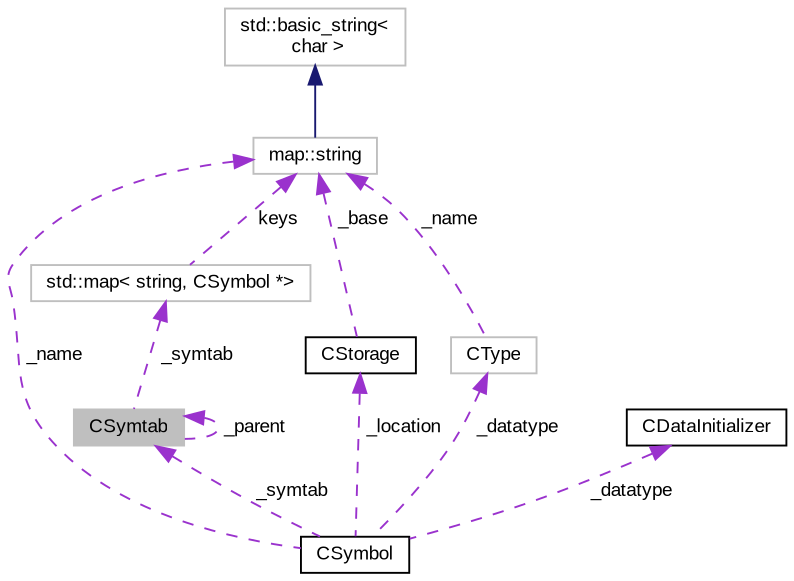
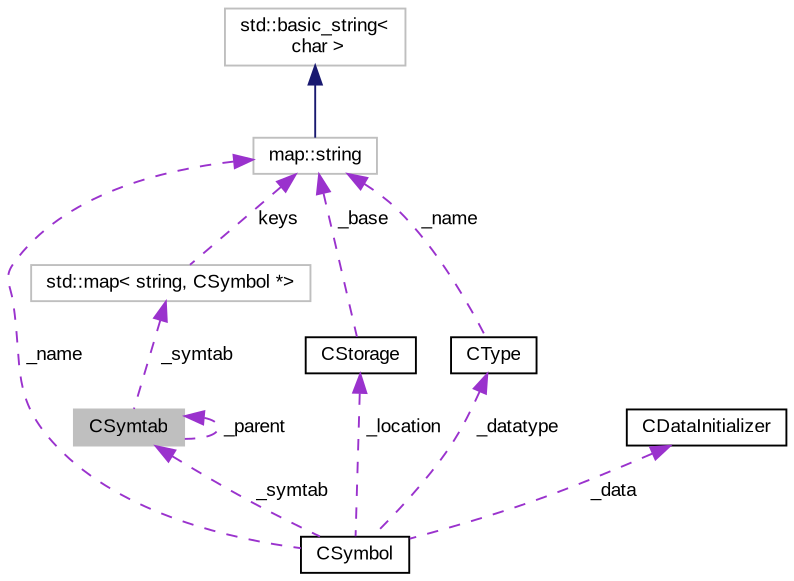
  digraph {
    fontname="Liberation Sans"
    node [color=grey75 fillcolor=white fontname="Liberation Sans" fontsize=10 shape=record style=filled]
    edge [color=darkorchid3 dir=back fontname="Liberation Sans" fontsize=10 labelfontname=Helvetica labelfontsize=10 style=dashed]
    n1 [fillcolor=grey75 fontcolor=black height=0.2 label=CSymtab width=0.4]
    n2 [color=black height=0.2 label=CSymbol width=0.4]
    n3 [height=0.2 label="std::map\< string, CSymbol *\>" width=0.4]
    n4 [height=0.2 label="map::string" width=0.4]
    n5 [color=black height=0.2 label=CStorage width=0.4]
-   n6 [height=0.2 label=CType width=0.4]
+   n6 [color=black height=0.2 label=CType width=0.4]
    n7 [height=0.2 label="std::basic_string\<\l char \>" width=0.4]
    n8 [color=black height=0.2 label=CDataInitializer width=0.4]
    n1 -> n1 [label=" _parent"]
    n1 -> n2 [label=" _symtab"]
    n3 -> n1 [label=" _symtab"]
    n4 -> n2 [label=" _name"]
    n4 -> n3 [label=" keys"]
    n4 -> n5 [label=" _base"]
    n4 -> n6 [label=" _name"]
    n5 -> n2 [label=" _location"]
    n6 -> n2 [label=" _datatype"]
    n7 -> n4 [color=midnightblue style=solid]
-   n8 -> n2 [label=" _datatype"]
+   n8 -> n2 [label=" _data"]
  }
